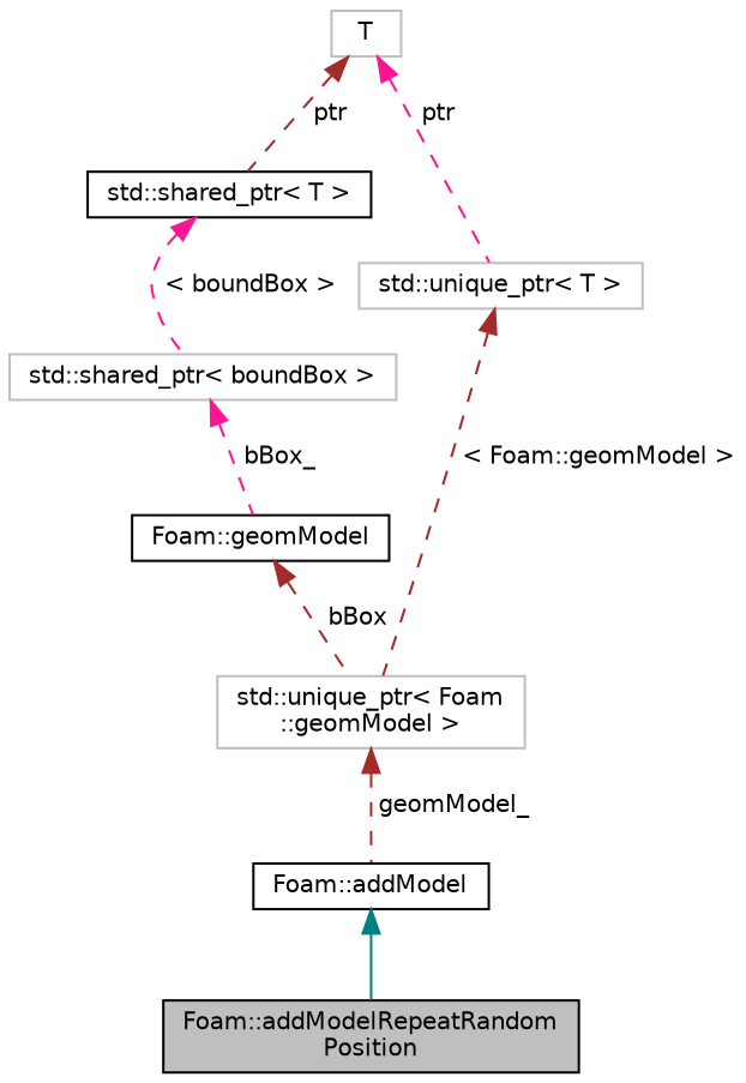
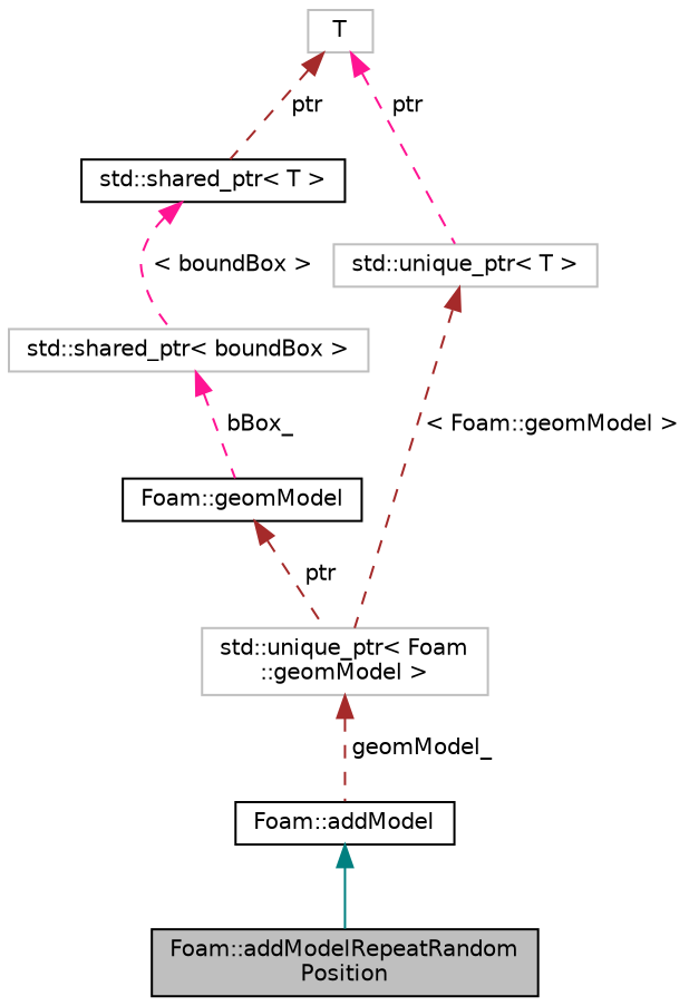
  digraph {
    node [color=black fillcolor=white fontname=Helvetica fontsize=10 shape=record style=filled]
    edge [color=brown dir=back fontname=Helvetica fontsize=10 labelfontname=Helvetica labelfontsize=10 style=dashed]
    n1 [fillcolor=grey75 fontcolor=black height=0.2 label="Foam::addModelRepeatRandom\lPosition" width=0.4]
    n2 [height=0.2 label="Foam::addModel" width=0.4]
    n3 [color=grey75 height=0.2 label="std::unique_ptr\< Foam\l::geomModel \>" width=0.4]
    n4 [height=0.2 label="Foam::geomModel" width=0.4]
    n5 [color=grey75 height=0.2 label="std::shared_ptr\< boundBox \>" width=0.4]
    n6 [height=0.2 label="std::shared_ptr\< T \>" width=0.4]
    n7 [color=grey75 height=0.2 label=T width=0.4]
    n8 [color=grey75 height=0.2 label="std::unique_ptr\< T \>" width=0.4]
    n2 -> n1 [color=teal style=solid]
    n3 -> n2 [label=" geomModel_"]
-   n4 -> n3 [label=" bBox"]
+   n4 -> n3 [label=" ptr"]
    n5 -> n4 [color=deeppink label=" bBox_"]
    n6 -> n5 [color=deeppink label=" \< boundBox \>"]
    n7 -> n6 [label=" ptr"]
    n7 -> n8 [color=deeppink label=" ptr"]
    n8 -> n3 [label=" \< Foam::geomModel \>"]
  }
